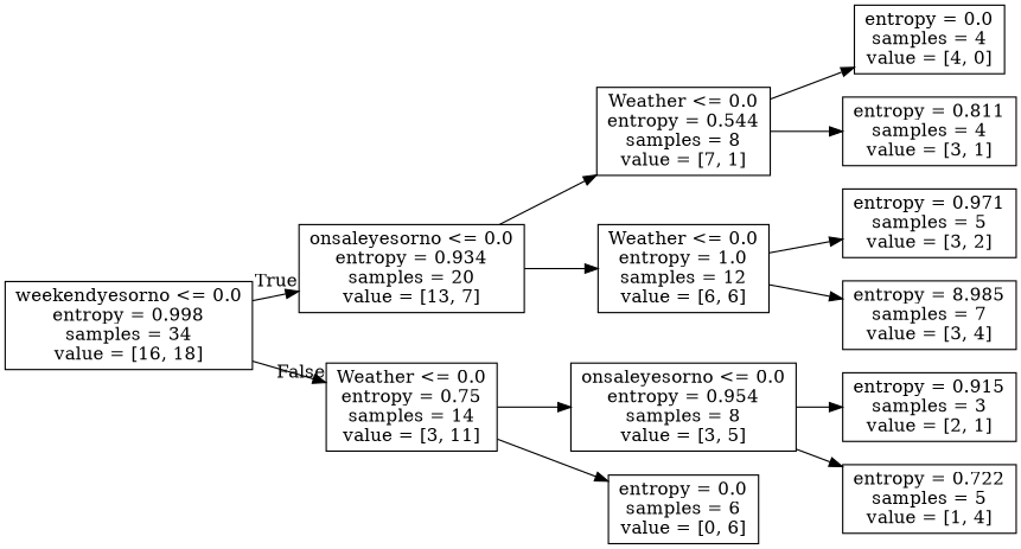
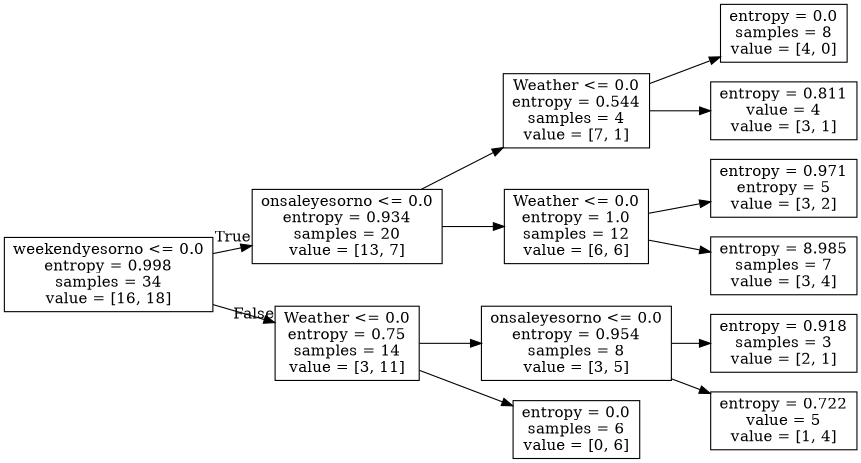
  digraph {
    rankdir=LR
    node [shape=box]
    n1 [label="weekendyesorno <= 0.0\nentropy = 0.998\nsamples = 34\nvalue = [16, 18]"]
    n2 [label="onsaleyesorno <= 0.0\nentropy = 0.934\nsamples = 20\nvalue = [13, 7]"]
    n3 [label="Weather <= 0.0\nentropy = 0.75\nsamples = 14\nvalue = [3, 11]"]
-   n4 [label="Weather <= 0.0\nentropy = 0.544\nsamples = 8\nvalue = [7, 1]"]
+   n4 [label="Weather <= 0.0\nentropy = 0.544\nsamples = 4\nvalue = [7, 1]"]
    n5 [label="Weather <= 0.0\nentropy = 1.0\nsamples = 12\nvalue = [6, 6]"]
    n6 [label="onsaleyesorno <= 0.0\nentropy = 0.954\nsamples = 8\nvalue = [3, 5]"]
    n7 [label="entropy = 0.0\nsamples = 6\nvalue = [0, 6]"]
-   n8 [label="entropy = 0.0\nsamples = 4\nvalue = [4, 0]"]
-   n9 [label="entropy = 0.811\nsamples = 4\nvalue = [3, 1]"]
-   n10 [label="entropy = 0.971\nsamples = 5\nvalue = [3, 2]"]
+   n8 [label="entropy = 0.0\nsamples = 8\nvalue = [4, 0]"]
+   n9 [label="entropy = 0.811\nvalue = 4\nvalue = [3, 1]"]
+   n10 [label="entropy = 0.971\nentropy = 5\nvalue = [3, 2]"]
    n11 [label="entropy = 8.985\nsamples = 7\nvalue = [3, 4]"]
-   n12 [label="entropy = 0.915\nsamples = 3\nvalue = [2, 1]"]
-   n13 [label="entropy = 0.722\nsamples = 5\nvalue = [1, 4]"]
+   n12 [label="entropy = 0.918\nsamples = 3\nvalue = [2, 1]"]
+   n13 [label="entropy = 0.722\nvalue = 5\nvalue = [1, 4]"]
    n1 -> n2 [headlabel=True labelangle=45 labeldistance=2.5]
    n1 -> n3 [headlabel=False labelangle=-45 labeldistance=2.5]
    n2 -> n4
    n2 -> n5
    n3 -> n6
    n3 -> n7
    n4 -> n8
    n4 -> n9
    n5 -> n10
    n5 -> n11
    n6 -> n12
    n6 -> n13
  }
